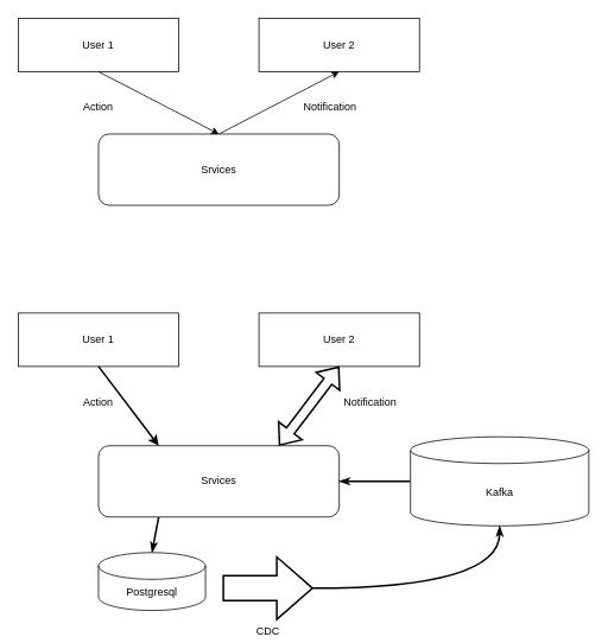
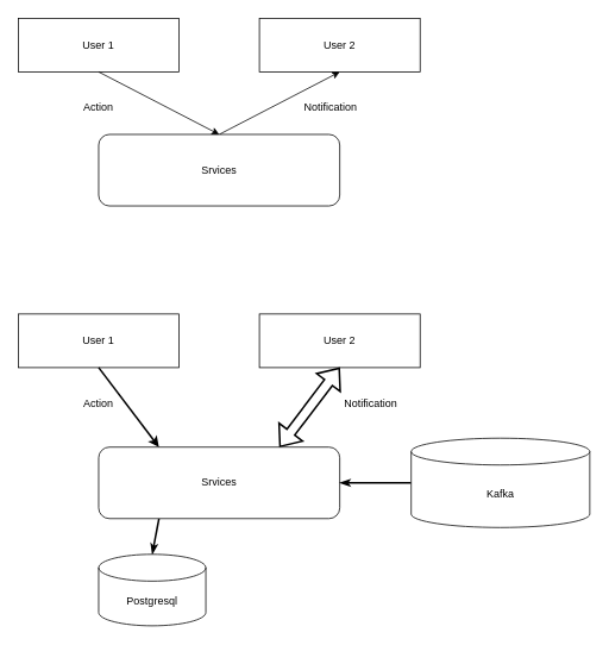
  <mxCell id="0" />
  <mxCell id="1" parent="0" />
  <mxCell id="2" value="User 1" style="rounded=0;whiteSpace=wrap;html=1;" vertex="1" parent="1"><mxGeometry x="20" y="20" width="180" height="60" as="geometry" /></mxCell>
  <mxCell id="3" value="User 2" style="rounded=0;whiteSpace=wrap;html=1;" vertex="1" parent="1"><mxGeometry x="290" y="20" width="180" height="60" as="geometry" /></mxCell>
  <mxCell id="4" style="rounded=0;orthogonalLoop=1;jettySize=auto;html=1;exitX=0.5;exitY=0;exitDx=0;exitDy=0;entryX=0.5;entryY=1;entryDx=0;entryDy=0;" edge="1" parent="1" source="5" target="3"><mxGeometry relative="1" as="geometry" /></mxCell>
  <mxCell id="5" value="Srvices" style="rounded=1;whiteSpace=wrap;html=1;" vertex="1" parent="1"><mxGeometry x="110" y="150" width="270" height="80" as="geometry" /></mxCell>
  <mxCell id="6" value="" style="endArrow=classic;html=1;exitX=0.5;exitY=1;exitDx=0;exitDy=0;entryX=0.5;entryY=0;entryDx=0;entryDy=0;" edge="1" parent="1" source="2" target="5"><mxGeometry width="50" height="50" relative="1" as="geometry"><mxPoint x="400" y="200" as="sourcePoint" /><mxPoint x="450" y="150" as="targetPoint" /></mxGeometry></mxCell>
  <mxCell id="7" value="Action" style="text;html=1;strokeColor=none;fillColor=none;align=center;verticalAlign=middle;whiteSpace=wrap;rounded=0;" vertex="1" parent="1"><mxGeometry x="90" y="110" width="40" height="20" as="geometry" /></mxCell>
  <mxCell id="8" value="Notification" style="text;html=1;strokeColor=none;fillColor=none;align=center;verticalAlign=middle;whiteSpace=wrap;rounded=0;" vertex="1" parent="1"><mxGeometry x="350" y="110" width="40" height="20" as="geometry" /></mxCell>
  <mxCell id="9" value="User 1" style="rounded=0;whiteSpace=wrap;html=1;" vertex="1" parent="1"><mxGeometry x="20" y="351" width="180" height="60" as="geometry" /></mxCell>
  <mxCell id="10" value="User 2" style="rounded=0;whiteSpace=wrap;html=1;" vertex="1" parent="1"><mxGeometry x="290" y="351" width="180" height="60" as="geometry" /></mxCell>
  <mxCell id="11" style="rounded=0;orthogonalLoop=1;jettySize=auto;html=1;exitX=0.75;exitY=0;exitDx=0;exitDy=0;entryX=0.5;entryY=1;entryDx=0;entryDy=0;shape=flexArrow;strokeWidth=2;startArrow=block;" edge="1" parent="1" source="13" target="10"><mxGeometry relative="1" as="geometry" /></mxCell>
  <mxCell id="12" style="edgeStyle=none;rounded=0;orthogonalLoop=1;jettySize=auto;html=1;entryX=0.5;entryY=0;entryDx=0;entryDy=0;entryPerimeter=0;startArrow=none;startFill=0;endArrow=classicThin;endFill=1;strokeWidth=2;exitX=0.25;exitY=1;exitDx=0;exitDy=0;" edge="1" parent="1" source="13" target="19"><mxGeometry relative="1" as="geometry" /></mxCell>
  <mxCell id="13" value="Srvices" style="rounded=1;whiteSpace=wrap;html=1;" vertex="1" parent="1"><mxGeometry x="110" y="500" width="270" height="80" as="geometry" /></mxCell>
  <mxCell id="14" value="" style="endArrow=classic;html=1;exitX=0.5;exitY=1;exitDx=0;exitDy=0;entryX=0.25;entryY=0;entryDx=0;entryDy=0;strokeWidth=2;" edge="1" parent="1" source="9" target="13"><mxGeometry width="50" height="50" relative="1" as="geometry"><mxPoint x="400" y="531" as="sourcePoint" /><mxPoint x="450" y="481" as="targetPoint" /></mxGeometry></mxCell>
  <mxCell id="15" value="Action" style="text;html=1;strokeColor=none;fillColor=none;align=center;verticalAlign=middle;whiteSpace=wrap;rounded=0;" vertex="1" parent="1"><mxGeometry x="90" y="441" width="40" height="20" as="geometry" /></mxCell>
  <mxCell id="16" value="Notification" style="text;html=1;strokeColor=none;fillColor=none;align=center;verticalAlign=middle;whiteSpace=wrap;rounded=0;" vertex="1" parent="1"><mxGeometry x="390" y="441" width="50" height="20" as="geometry" /></mxCell>
  <mxCell id="17" style="edgeStyle=none;rounded=0;orthogonalLoop=1;jettySize=auto;html=1;startArrow=none;strokeWidth=2;startFill=0;endArrow=classicThin;endFill=1;" edge="1" parent="1" source="18" target="13"><mxGeometry relative="1" as="geometry" /></mxCell>
  <mxCell id="18" value="Kafka" style="shape=cylinder3;whiteSpace=wrap;html=1;boundedLbl=1;backgroundOutline=1;size=15;" vertex="1" parent="1"><mxGeometry x="460" y="490" width="200" height="100" as="geometry" /></mxCell>
- <mxCell id="19" value="Postgresql" style="shape=cylinder3;whiteSpace=wrap;html=1;boundedLbl=1;backgroundOutline=1;size=15;" vertex="1" parent="1"><mxGeometry x="110" y="620" width="120" height="65" as="geometry" /></mxCell>
- <mxCell id="20" style="edgeStyle=orthogonalEdgeStyle;rounded=0;orthogonalLoop=1;jettySize=auto;html=1;exitX=1;exitY=0.5;exitDx=0;exitDy=0;exitPerimeter=0;entryX=0.5;entryY=1;entryDx=0;entryDy=0;entryPerimeter=0;startArrow=none;startFill=0;endArrow=classicThin;endFill=1;strokeWidth=2;curved=1;" edge="1" parent="1" source="21" target="18"><mxGeometry relative="1" as="geometry"><Array as="points"><mxPoint x="560" y="660" /></Array></mxGeometry></mxCell>
- <mxCell id="21" value="CDC" style="verticalLabelPosition=bottom;verticalAlign=top;html=1;strokeWidth=2;shape=mxgraph.arrows2.arrow;dy=0.6;dx=40;notch=0;" vertex="1" parent="1"><mxGeometry x="250" y="625" width="100" height="70" as="geometry" /></mxCell>
+ <mxCell id="19" value="Postgresql" style="shape=cylinder3;whiteSpace=wrap;html=1;boundedLbl=1;backgroundOutline=1;size=15;" vertex="1" parent="1"><mxGeometry x="110" y="620" width="120" height="80" as="geometry" /></mxCell>
